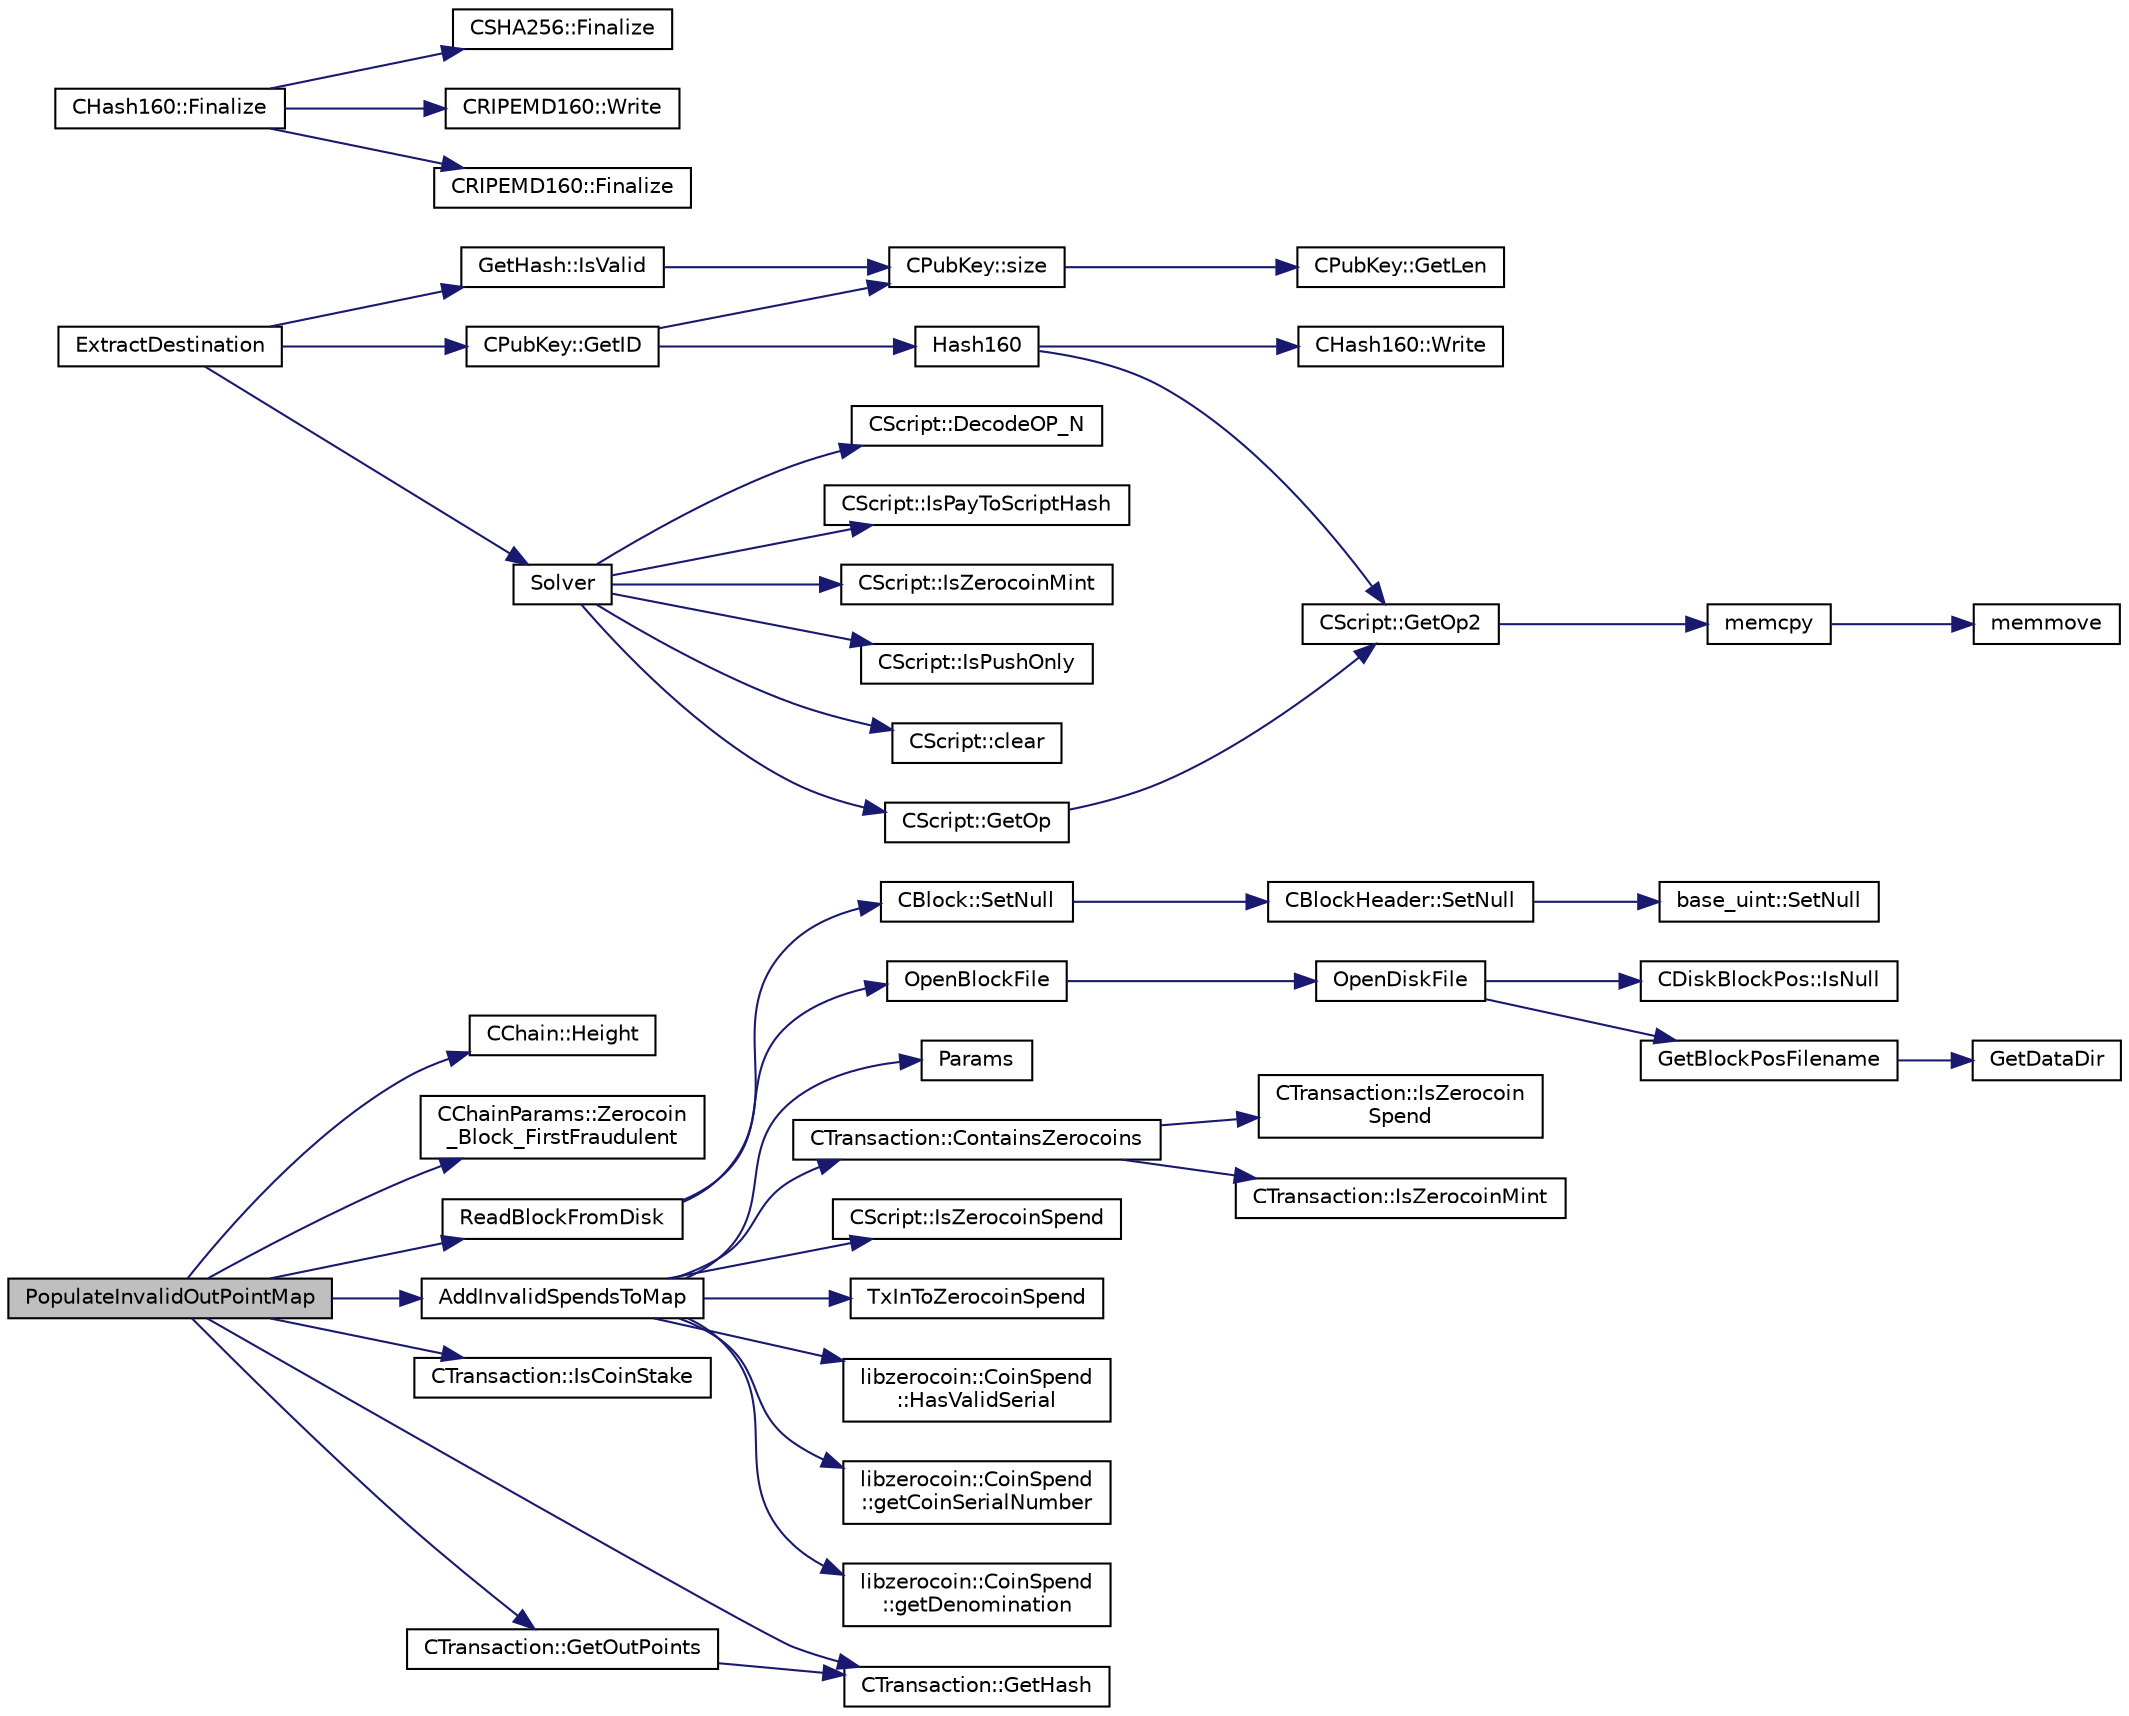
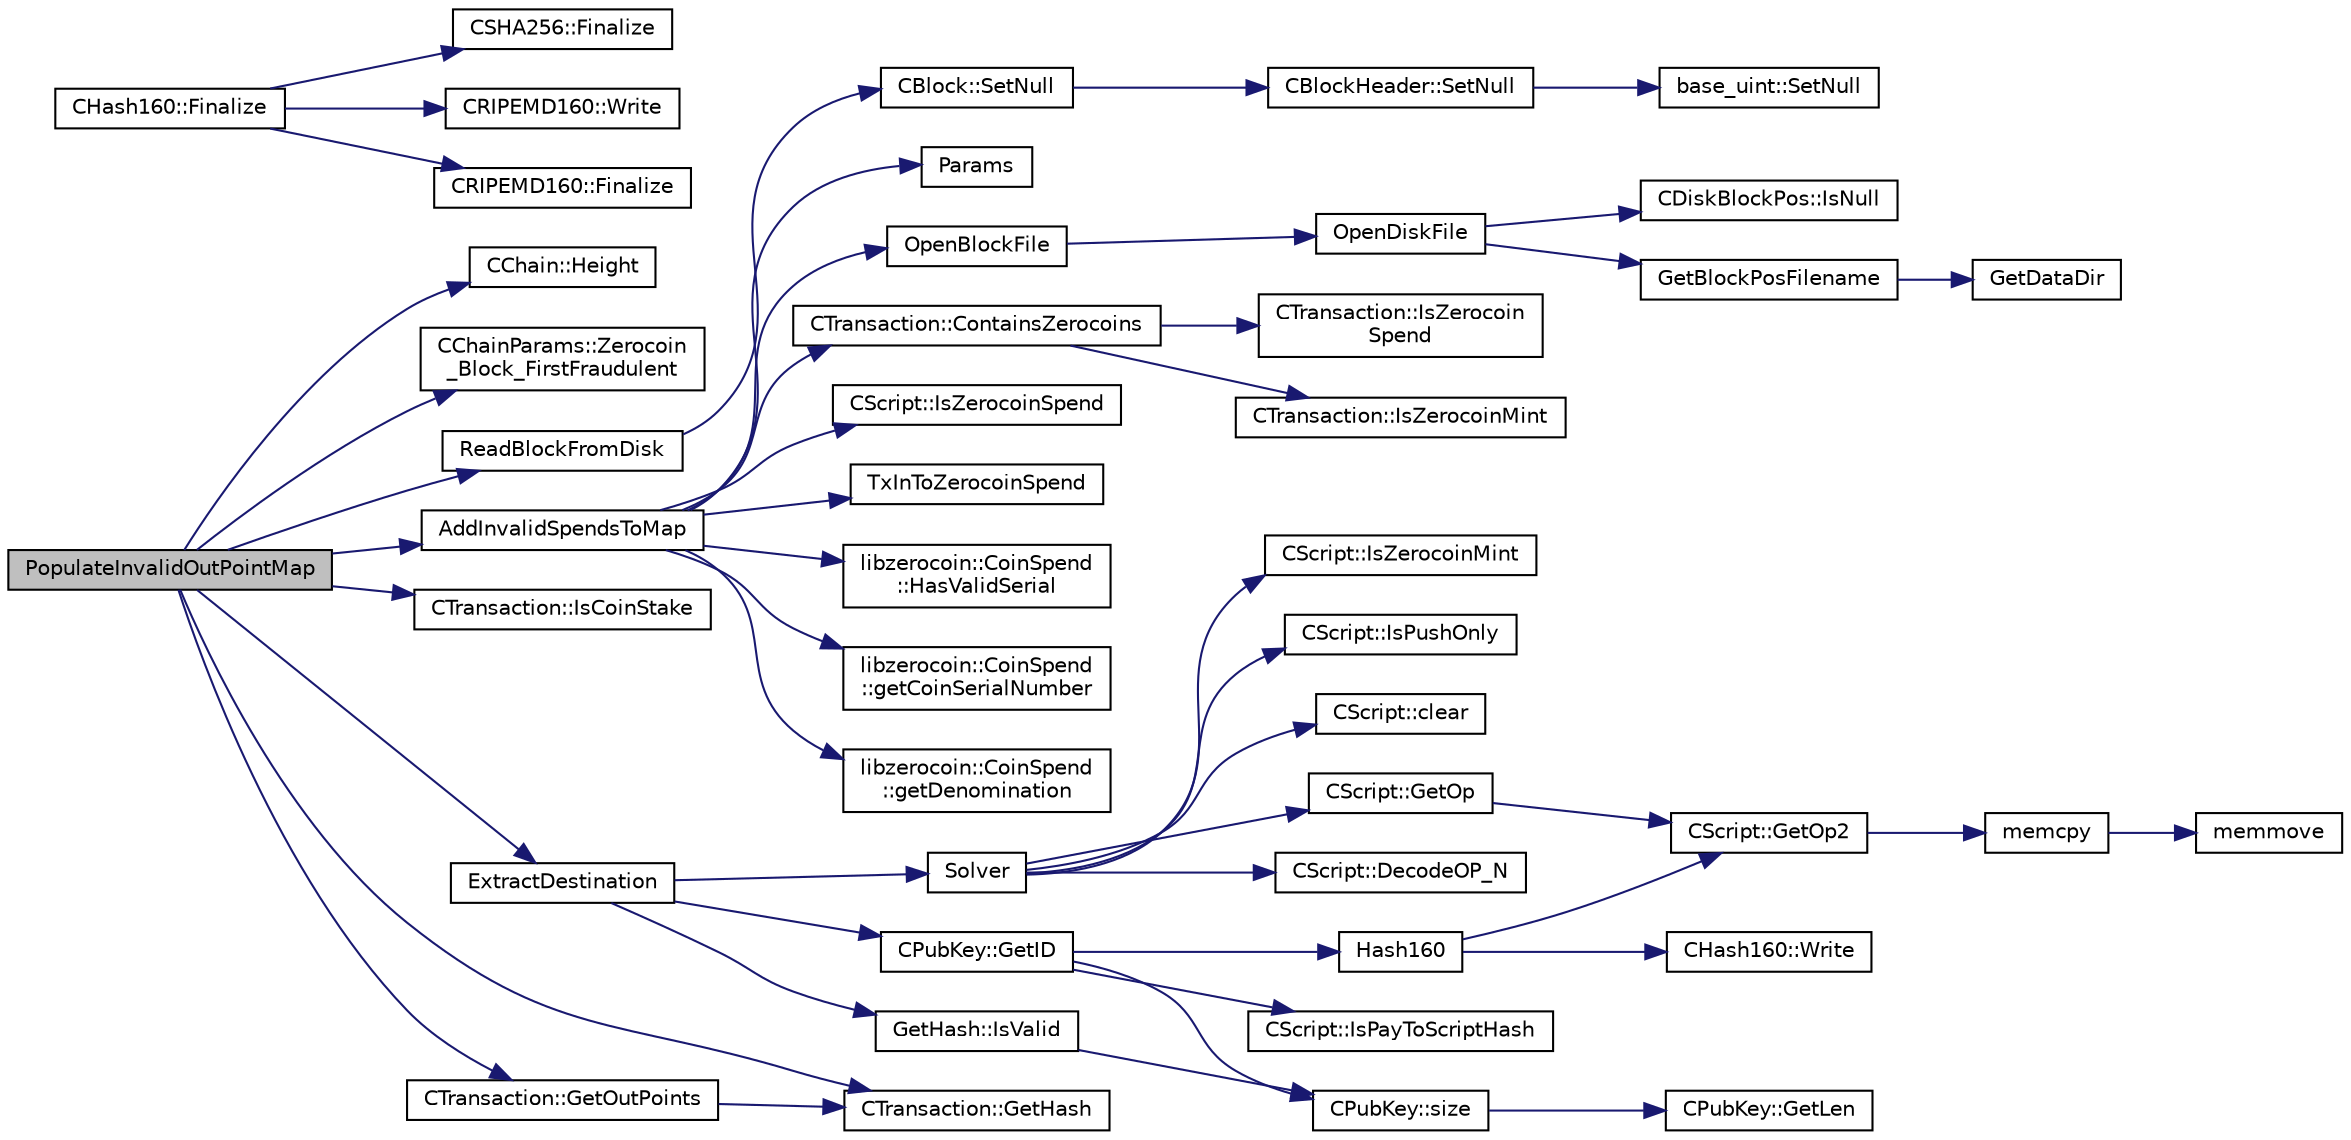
  digraph {
    rankdir=LR
    node [color=black fillcolor=white fontname=Helvetica fontsize=10 shape=record style=filled]
    edge [color=midnightblue fontname=Helvetica fontsize=10 labelfontname=Helvetica labelfontsize=10 style=solid]
    n1 [fillcolor=grey75 fontcolor=black height=0.2 label=PopulateInvalidOutPointMap width=0.4]
    n2 [height=0.2 label="CChain::Height" width=0.4]
    n3 [height=0.2 label="CChainParams::Zerocoin\l_Block_FirstFraudulent" width=0.4]
    n4 [height=0.2 label=ReadBlockFromDisk width=0.4]
    n5 [height=0.2 label=AddInvalidSpendsToMap width=0.4]
    n6 [height=0.2 label="CTransaction::IsCoinStake" width=0.4]
    n7 [height=0.2 label=ExtractDestination width=0.4]
    n8 [height=0.2 label="CTransaction::GetHash" width=0.4]
    n9 [height=0.2 label="CTransaction::GetOutPoints" width=0.4]
    n10 [height=0.2 label=Params width=0.4]
    n11 [height=0.2 label="CBlock::SetNull" width=0.4]
    n12 [height=0.2 label=OpenBlockFile width=0.4]
    n13 [height=0.2 label="CTransaction::ContainsZerocoins" width=0.4]
    n14 [height=0.2 label="CScript::IsZerocoinSpend" width=0.4]
    n15 [height=0.2 label=TxInToZerocoinSpend width=0.4]
    n16 [height=0.2 label="libzerocoin::CoinSpend\l::HasValidSerial" width=0.4]
    n17 [height=0.2 label="libzerocoin::CoinSpend\l::getCoinSerialNumber" width=0.4]
    n18 [height=0.2 label="libzerocoin::CoinSpend\l::getDenomination" width=0.4]
    n19 [height=0.2 label=Solver width=0.4]
    n20 [height=0.2 label="GetHash::IsValid" width=0.4]
    n21 [height=0.2 label="CPubKey::GetID" width=0.4]
    n22 [height=0.2 label="CBlockHeader::SetNull" width=0.4]
    n23 [height=0.2 label=OpenDiskFile width=0.4]
    n24 [height=0.2 label="base_uint::SetNull" width=0.4]
    n25 [height=0.2 label="CDiskBlockPos::IsNull" width=0.4]
    n26 [height=0.2 label=GetBlockPosFilename width=0.4]
    n27 [height=0.2 label=GetDataDir width=0.4]
    n28 [height=0.2 label="CTransaction::IsZerocoin\lSpend" width=0.4]
    n29 [height=0.2 label="CTransaction::IsZerocoinMint" width=0.4]
    n30 [height=0.2 label="CScript::IsPayToScriptHash" width=0.4]
    n31 [height=0.2 label="CScript::IsZerocoinMint" width=0.4]
    n32 [height=0.2 label="CScript::IsPushOnly" width=0.4]
    n33 [height=0.2 label="CScript::clear" width=0.4]
    n34 [height=0.2 label="CScript::GetOp" width=0.4]
    n35 [height=0.2 label="CScript::DecodeOP_N" width=0.4]
    n36 [height=0.2 label="CPubKey::size" width=0.4]
    n37 [height=0.2 label=Hash160 width=0.4]
    n38 [height=0.2 label="CScript::GetOp2" width=0.4]
    n39 [height=0.2 label=memcpy width=0.4]
    n40 [height=0.2 label=memmove width=0.4]
    n41 [height=0.2 label="CPubKey::GetLen" width=0.4]
    n42 [height=0.2 label="CHash160::Write" width=0.4]
    n43 [height=0.2 label="CHash160::Finalize" width=0.4]
    n44 [height=0.2 label="CSHA256::Finalize" width=0.4]
    n45 [height=0.2 label="CRIPEMD160::Write" width=0.4]
    n46 [height=0.2 label="CRIPEMD160::Finalize" width=0.4]
    n1 -> n2
    n1 -> n3
    n1 -> n4
    n1 -> n5
    n1 -> n6
+   n1 -> n7
    n1 -> n8
    n1 -> n9
    n4 -> n11
-   n4 -> n12
+   n5 -> n12
    n5 -> n10
    n5 -> n13
    n5 -> n14
    n5 -> n15
    n5 -> n16
    n5 -> n17
    n5 -> n18
    n7 -> n19
    n7 -> n20
    n7 -> n21
    n9 -> n8
    n11 -> n22
    n12 -> n23
    n13 -> n28
    n13 -> n29
-   n19 -> n30
+   n21 -> n30
    n19 -> n31
    n19 -> n32
    n19 -> n33
    n19 -> n34
    n19 -> n35
    n20 -> n36
    n21 -> n36
    n21 -> n37
    n22 -> n24
    n23 -> n25
    n23 -> n26
    n26 -> n27
    n34 -> n38
    n36 -> n41
    n37 -> n38
    n37 -> n42
    n38 -> n39
    n39 -> n40
    n43 -> n44
    n43 -> n45
    n43 -> n46
  }
